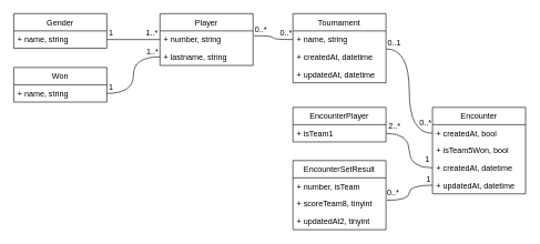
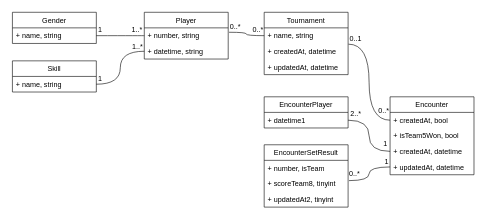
  <mxCell id="0" />
  <mxCell id="1" parent="0" />
  <mxCell id="2" value="Player" style="swimlane;fontStyle=0;childLayout=stackLayout;horizontal=1;startSize=26;fillColor=none;horizontalStack=0;resizeParent=1;resizeParentMax=0;resizeLast=0;collapsible=1;marginBottom=0;" parent="1" vertex="1"><mxGeometry x="240" y="20" width="140" height="78" as="geometry"><mxRectangle x="100" y="150" width="70" height="30" as="alternateBounds" /></mxGeometry></mxCell>
  <mxCell id="3" value="+ number, string" style="text;strokeColor=none;fillColor=none;align=left;verticalAlign=top;spacingLeft=4;spacingRight=4;overflow=hidden;rotatable=0;points=[[0,0.5],[1,0.5]];portConstraint=eastwest;" parent="2" vertex="1"><mxGeometry y="26" width="140" height="26" as="geometry" /></mxCell>
- <mxCell id="4" value="+ lastname, string" style="text;strokeColor=none;fillColor=none;align=left;verticalAlign=top;spacingLeft=4;spacingRight=4;overflow=hidden;rotatable=0;points=[[0,0.5],[1,0.5]];portConstraint=eastwest;" parent="2" vertex="1"><mxGeometry y="52" width="140" height="26" as="geometry" /></mxCell>
+ <mxCell id="4" value="+ datetime, string" style="text;strokeColor=none;fillColor=none;align=left;verticalAlign=top;spacingLeft=4;spacingRight=4;overflow=hidden;rotatable=0;points=[[0,0.5],[1,0.5]];portConstraint=eastwest;" parent="2" vertex="1"><mxGeometry y="52" width="140" height="26" as="geometry" /></mxCell>
  <mxCell id="5" value="Encounter" style="swimlane;fontStyle=0;childLayout=stackLayout;horizontal=1;startSize=26;fillColor=none;horizontalStack=0;resizeParent=1;resizeParentMax=0;resizeLast=0;collapsible=1;marginBottom=0;" parent="1" vertex="1"><mxGeometry x="650" y="161" width="140" height="130" as="geometry" /></mxCell>
  <mxCell id="6" value="+ createdAt, bool" style="text;strokeColor=none;fillColor=none;align=left;verticalAlign=top;spacingLeft=4;spacingRight=4;overflow=hidden;rotatable=0;points=[[0,0.5],[1,0.5]];portConstraint=eastwest;" parent="5" vertex="1"><mxGeometry y="26" width="140" height="26" as="geometry" /></mxCell>
  <mxCell id="7" value="+ isTeam5Won, bool" style="text;strokeColor=none;fillColor=none;align=left;verticalAlign=top;spacingLeft=4;spacingRight=4;overflow=hidden;rotatable=0;points=[[0,0.5],[1,0.5]];portConstraint=eastwest;" parent="5" vertex="1"><mxGeometry y="52" width="140" height="26" as="geometry" /></mxCell>
  <mxCell id="8" value="+ createdAt, datetime" style="text;strokeColor=none;fillColor=none;align=left;verticalAlign=top;spacingLeft=4;spacingRight=4;overflow=hidden;rotatable=0;points=[[0,0.5],[1,0.5]];portConstraint=eastwest;" parent="5" vertex="1"><mxGeometry y="78" width="140" height="26" as="geometry" /></mxCell>
  <mxCell id="9" value="+ updatedAt, datetime" style="text;strokeColor=none;fillColor=none;align=left;verticalAlign=top;spacingLeft=4;spacingRight=4;overflow=hidden;rotatable=0;points=[[0,0.5],[1,0.5]];portConstraint=eastwest;" parent="5" vertex="1"><mxGeometry y="104" width="140" height="26" as="geometry" /></mxCell>
  <mxCell id="10" value="EncounterSetResult" style="swimlane;fontStyle=0;childLayout=stackLayout;horizontal=1;startSize=26;fillColor=none;horizontalStack=0;resizeParent=1;resizeParentMax=0;resizeLast=0;collapsible=1;marginBottom=0;" parent="1" vertex="1"><mxGeometry x="440" y="241" width="140" height="104" as="geometry" /></mxCell>
  <mxCell id="11" value="+ number, isTeam" style="text;strokeColor=none;fillColor=none;align=left;verticalAlign=top;spacingLeft=4;spacingRight=4;overflow=hidden;rotatable=0;points=[[0,0.5],[1,0.5]];portConstraint=eastwest;" parent="10" vertex="1"><mxGeometry y="26" width="140" height="26" as="geometry" /></mxCell>
  <mxCell id="12" value="+ scoreTeam8, tinyint" style="text;strokeColor=none;fillColor=none;align=left;verticalAlign=top;spacingLeft=4;spacingRight=4;overflow=hidden;rotatable=0;points=[[0,0.5],[1,0.5]];portConstraint=eastwest;" parent="10" vertex="1"><mxGeometry y="52" width="140" height="26" as="geometry" /></mxCell>
  <mxCell id="13" value="+ updatedAt2, tinyint" style="text;strokeColor=none;fillColor=none;align=left;verticalAlign=top;spacingLeft=4;spacingRight=4;overflow=hidden;rotatable=0;points=[[0,0.5],[1,0.5]];portConstraint=eastwest;" parent="10" vertex="1"><mxGeometry y="78" width="140" height="26" as="geometry" /></mxCell>
  <mxCell id="14" value="Tournament" style="swimlane;fontStyle=0;childLayout=stackLayout;horizontal=1;startSize=26;fillColor=none;horizontalStack=0;resizeParent=1;resizeParentMax=0;resizeLast=0;collapsible=1;marginBottom=0;" parent="1" vertex="1"><mxGeometry x="440" y="20" width="140" height="104" as="geometry" /></mxCell>
  <mxCell id="15" value="+ name, string" style="text;strokeColor=none;fillColor=none;align=left;verticalAlign=top;spacingLeft=4;spacingRight=4;overflow=hidden;rotatable=0;points=[[0,0.5],[1,0.5]];portConstraint=eastwest;" parent="14" vertex="1"><mxGeometry y="26" width="140" height="26" as="geometry" /></mxCell>
  <mxCell id="16" value="+ createdAt, datetime" style="text;strokeColor=none;fillColor=none;align=left;verticalAlign=top;spacingLeft=4;spacingRight=4;overflow=hidden;rotatable=0;points=[[0,0.5],[1,0.5]];portConstraint=eastwest;" parent="14" vertex="1"><mxGeometry y="52" width="140" height="26" as="geometry" /></mxCell>
  <mxCell id="17" value="+ updatedAt, datetime" style="text;strokeColor=none;fillColor=none;align=left;verticalAlign=top;spacingLeft=4;spacingRight=4;overflow=hidden;rotatable=0;points=[[0,0.5],[1,0.5]];portConstraint=eastwest;" parent="14" vertex="1"><mxGeometry y="78" width="140" height="26" as="geometry" /></mxCell>
  <mxCell id="18" value="EncounterPlayer" style="swimlane;fontStyle=0;childLayout=stackLayout;horizontal=1;startSize=26;fillColor=none;horizontalStack=0;resizeParent=1;resizeParentMax=0;resizeLast=0;collapsible=1;marginBottom=0;" parent="1" vertex="1"><mxGeometry x="440" y="161" width="140" height="52" as="geometry" /></mxCell>
- <mxCell id="19" value="+ isTeam1" style="text;strokeColor=none;fillColor=none;align=left;verticalAlign=top;spacingLeft=4;spacingRight=4;overflow=hidden;rotatable=0;points=[[0,0.5],[1,0.5]];portConstraint=eastwest;" parent="18" vertex="1"><mxGeometry y="26" width="140" height="26" as="geometry" /></mxCell>
+ <mxCell id="19" value="+ datetime1" style="text;strokeColor=none;fillColor=none;align=left;verticalAlign=top;spacingLeft=4;spacingRight=4;overflow=hidden;rotatable=0;points=[[0,0.5],[1,0.5]];portConstraint=eastwest;" parent="18" vertex="1"><mxGeometry y="26" width="140" height="26" as="geometry" /></mxCell>
  <mxCell id="20" value="" style="endArrow=none;html=1;rounded=0;align=center;verticalAlign=top;endFill=0;labelBackgroundColor=none;exitX=0;exitY=0.5;exitDx=0;exitDy=0;edgeStyle=orthogonalEdgeStyle;curved=1;" parent="1" source="4" target="39" edge="1"><mxGeometry relative="1" as="geometry"><mxPoint x="310" y="1" as="sourcePoint" /><mxPoint x="190.6" y="188.36" as="targetPoint" /></mxGeometry></mxCell>
  <mxCell id="21" value="1..*" style="resizable=0;html=1;align=left;verticalAlign=top;labelBackgroundColor=none;" parent="20" connectable="0" vertex="1"><mxGeometry x="-1" relative="1" as="geometry"><mxPoint x="-22" y="-22" as="offset" /></mxGeometry></mxCell>
  <mxCell id="22" value="1" style="resizable=0;html=1;align=right;verticalAlign=top;labelBackgroundColor=none;" parent="20" connectable="0" vertex="1"><mxGeometry x="1" relative="1" as="geometry"><mxPoint x="10" y="-23" as="offset" /></mxGeometry></mxCell>
  <mxCell id="23" value="" style="endArrow=none;html=1;rounded=0;align=center;verticalAlign=top;endFill=0;labelBackgroundColor=none;exitX=0;exitY=0.5;exitDx=0;exitDy=0;edgeStyle=orthogonalEdgeStyle;curved=1;" parent="1" source="3" target="41" edge="1"><mxGeometry relative="1" as="geometry"><mxPoint x="340.84" y="45.586" as="sourcePoint" /><mxPoint x="192.2" y="86.7" as="targetPoint" /></mxGeometry></mxCell>
  <mxCell id="24" value="1..*" style="resizable=0;html=1;align=left;verticalAlign=top;labelBackgroundColor=none;" parent="23" connectable="0" vertex="1"><mxGeometry x="-1" relative="1" as="geometry"><mxPoint x="-23" y="-23" as="offset" /></mxGeometry></mxCell>
  <mxCell id="25" value="1" style="resizable=0;html=1;align=right;verticalAlign=top;labelBackgroundColor=none;" parent="23" connectable="0" vertex="1"><mxGeometry x="1" relative="1" as="geometry"><mxPoint x="10" y="-23" as="offset" /></mxGeometry></mxCell>
  <mxCell id="26" value="" style="endArrow=none;html=1;rounded=0;align=center;verticalAlign=top;endFill=0;labelBackgroundColor=none;exitX=1.01;exitY=0.282;exitDx=0;exitDy=0;exitPerimeter=0;entryX=0;entryY=0.5;entryDx=0;entryDy=0;edgeStyle=orthogonalEdgeStyle;curved=1;" parent="1" source="3" target="15" edge="1"><mxGeometry relative="1" as="geometry"><mxPoint x="410" y="60.5" as="sourcePoint" /><mxPoint x="480" y="60" as="targetPoint" /></mxGeometry></mxCell>
  <mxCell id="27" value="0..*" style="resizable=0;html=1;align=left;verticalAlign=top;labelBackgroundColor=none;" parent="26" connectable="0" vertex="1"><mxGeometry x="-1" relative="1" as="geometry"><mxPoint y="-22" as="offset" /></mxGeometry></mxCell>
  <mxCell id="28" value="0..*" style="resizable=0;html=1;align=right;verticalAlign=top;labelBackgroundColor=none;" parent="26" connectable="0" vertex="1"><mxGeometry x="1" relative="1" as="geometry"><mxPoint x="-1" y="-23" as="offset" /></mxGeometry></mxCell>
  <mxCell id="29" value="" style="endArrow=none;html=1;rounded=0;align=center;verticalAlign=top;endFill=0;labelBackgroundColor=none;exitX=1;exitY=0.5;exitDx=0;exitDy=0;entryX=0;entryY=0.5;entryDx=0;entryDy=0;edgeStyle=orthogonalEdgeStyle;curved=1;" parent="1" source="19" target="8" edge="1"><mxGeometry relative="1" as="geometry"><mxPoint x="490" y="263" as="sourcePoint" /><mxPoint x="410" y="228.5" as="targetPoint" /></mxGeometry></mxCell>
  <mxCell id="30" value="2..*" style="resizable=0;html=1;align=left;verticalAlign=top;labelBackgroundColor=none;" parent="29" connectable="0" vertex="1"><mxGeometry x="-1" relative="1" as="geometry"><mxPoint x="2" y="-24" as="offset" /></mxGeometry></mxCell>
  <mxCell id="31" value="1" style="resizable=0;html=1;align=right;verticalAlign=top;labelBackgroundColor=none;" parent="29" connectable="0" vertex="1"><mxGeometry x="1" relative="1" as="geometry"><mxPoint x="-4" y="-27" as="offset" /></mxGeometry></mxCell>
  <mxCell id="32" value="" style="endArrow=none;html=1;rounded=0;align=center;verticalAlign=top;endFill=0;labelBackgroundColor=none;entryX=0;entryY=0.5;entryDx=0;entryDy=0;exitX=1.01;exitY=0.301;exitDx=0;exitDy=0;exitPerimeter=0;edgeStyle=orthogonalEdgeStyle;curved=1;" parent="1" source="12" target="9" edge="1"><mxGeometry relative="1" as="geometry"><mxPoint x="480" y="351" as="sourcePoint" /><mxPoint x="698.6" y="386.01" as="targetPoint" /></mxGeometry></mxCell>
  <mxCell id="33" value="0..*" style="resizable=0;html=1;align=left;verticalAlign=top;labelBackgroundColor=none;" parent="32" connectable="0" vertex="1"><mxGeometry x="-1" relative="1" as="geometry"><mxPoint x="-1" y="-25" as="offset" /></mxGeometry></mxCell>
  <mxCell id="34" value="1" style="resizable=0;html=1;align=right;verticalAlign=top;labelBackgroundColor=none;" parent="32" connectable="0" vertex="1"><mxGeometry x="1" relative="1" as="geometry"><mxPoint x="-2" y="-22" as="offset" /></mxGeometry></mxCell>
  <mxCell id="35" value="" style="endArrow=none;html=1;rounded=0;align=center;verticalAlign=top;endFill=0;labelBackgroundColor=none;exitX=1.004;exitY=0.045;exitDx=0;exitDy=0;exitPerimeter=0;entryX=0;entryY=0.5;entryDx=0;entryDy=0;edgeStyle=orthogonalEdgeStyle;curved=1;" parent="1" source="16" target="6" edge="1"><mxGeometry relative="1" as="geometry"><mxPoint x="130" y="263.004" as="sourcePoint" /><mxPoint x="288.6" y="344.01" as="targetPoint" /></mxGeometry></mxCell>
  <mxCell id="36" value="0..1" style="resizable=0;html=1;align=left;verticalAlign=top;labelBackgroundColor=none;" parent="35" connectable="0" vertex="1"><mxGeometry x="-1" relative="1" as="geometry"><mxPoint y="-23" as="offset" /></mxGeometry></mxCell>
  <mxCell id="37" value="0..*" style="resizable=0;html=1;align=right;verticalAlign=top;labelBackgroundColor=none;" parent="35" connectable="0" vertex="1"><mxGeometry x="1" relative="1" as="geometry"><mxPoint x="-1" y="-29" as="offset" /></mxGeometry></mxCell>
- <mxCell id="38" value="Won" style="swimlane;fontStyle=0;childLayout=stackLayout;horizontal=1;startSize=26;fillColor=none;horizontalStack=0;resizeParent=1;resizeParentMax=0;resizeLast=0;collapsible=1;marginBottom=0;" vertex="1" parent="1"><mxGeometry x="20" y="101" width="140" height="52" as="geometry"><mxRectangle x="100" y="150" width="70" height="30" as="alternateBounds" /></mxGeometry></mxCell>
+ <mxCell id="38" value="Skill" style="swimlane;fontStyle=0;childLayout=stackLayout;horizontal=1;startSize=26;fillColor=none;horizontalStack=0;resizeParent=1;resizeParentMax=0;resizeLast=0;collapsible=1;marginBottom=0;" vertex="1" parent="1"><mxGeometry x="20" y="101" width="140" height="52" as="geometry"><mxRectangle x="100" y="150" width="70" height="30" as="alternateBounds" /></mxGeometry></mxCell>
  <mxCell id="39" value="+ name, string" style="text;strokeColor=none;fillColor=none;align=left;verticalAlign=top;spacingLeft=4;spacingRight=4;overflow=hidden;rotatable=0;points=[[0,0.5],[1,0.5]];portConstraint=eastwest;" vertex="1" parent="38"><mxGeometry y="26" width="140" height="26" as="geometry" /></mxCell>
  <mxCell id="40" value="Gender" style="swimlane;fontStyle=0;childLayout=stackLayout;horizontal=1;startSize=26;fillColor=none;horizontalStack=0;resizeParent=1;resizeParentMax=0;resizeLast=0;collapsible=1;marginBottom=0;" vertex="1" parent="1"><mxGeometry x="20" y="20" width="140" height="52" as="geometry"><mxRectangle x="100" y="150" width="70" height="30" as="alternateBounds" /></mxGeometry></mxCell>
  <mxCell id="41" value="+ name, string" style="text;strokeColor=none;fillColor=none;align=left;verticalAlign=top;spacingLeft=4;spacingRight=4;overflow=hidden;rotatable=0;points=[[0,0.5],[1,0.5]];portConstraint=eastwest;" vertex="1" parent="40"><mxGeometry y="26" width="140" height="26" as="geometry" /></mxCell>
